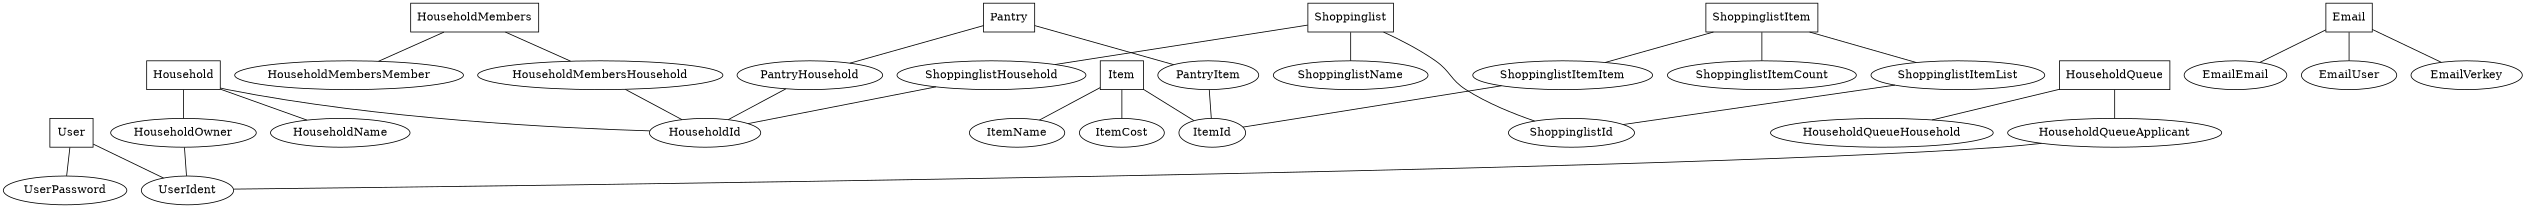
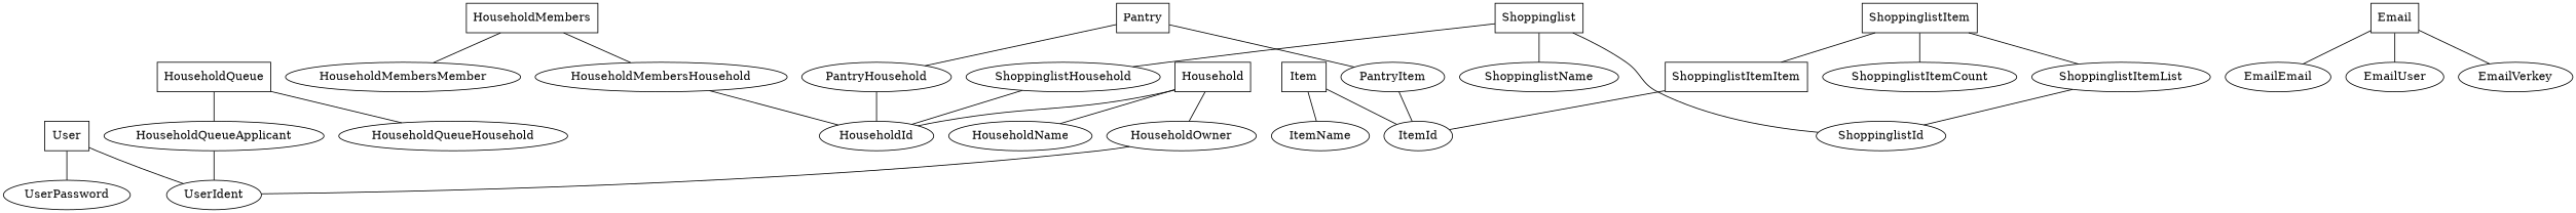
  graph {
    node [shape=oval]
    User [shape=box]
    UserIdent
    UserPassword
    Email [shape=box]
    EmailEmail
    EmailUser
    EmailVerkey
    Household [shape=box]
    HouseholdId
    HouseholdOwner
    HouseholdName
    HouseholdMembers [shape=box]
    HouseholdMembersHousehold
    HouseholdMembersMember
    HouseholdQueue [shape=box]
    HouseholdQueueHousehold
    HouseholdQueueApplicant
    Pantry [shape=box]
    PantryHousehold
    PantryItem
    ItemId
    Item [shape=box]
    ItemName
-   ItemCost
    Shoppinglist [shape=box]
    ShoppinglistId
    ShoppinglistName
    ShoppinglistHousehold
    ShoppinglistItem [shape=box]
    ShoppinglistItemList
-   ShoppinglistItemItem
+   ShoppinglistItemItem [shape=box]
    ShoppinglistItemCount
    User -- UserIdent
    User -- UserPassword
    Email -- EmailEmail
    Email -- EmailUser
    Email -- EmailVerkey
    Household -- HouseholdId
    Household -- HouseholdOwner
    Household -- HouseholdName
    HouseholdOwner -- UserIdent
    HouseholdMembers -- HouseholdMembersHousehold
    HouseholdMembers -- HouseholdMembersMember
    HouseholdMembersHousehold -- HouseholdId
    HouseholdQueue -- HouseholdQueueHousehold
    HouseholdQueue -- HouseholdQueueApplicant
    HouseholdQueueApplicant -- UserIdent
    Pantry -- PantryHousehold
    Pantry -- PantryItem
    PantryHousehold -- HouseholdId
    PantryItem -- ItemId
    Item -- ItemId
    Item -- ItemName
-   Item -- ItemCost
    Shoppinglist -- ShoppinglistId
    Shoppinglist -- ShoppinglistName
    Shoppinglist -- ShoppinglistHousehold
    ShoppinglistHousehold -- HouseholdId
    ShoppinglistItem -- ShoppinglistItemList
    ShoppinglistItem -- ShoppinglistItemItem
    ShoppinglistItem -- ShoppinglistItemCount
    ShoppinglistItemList -- ShoppinglistId
    ShoppinglistItemItem -- ItemId
  }
